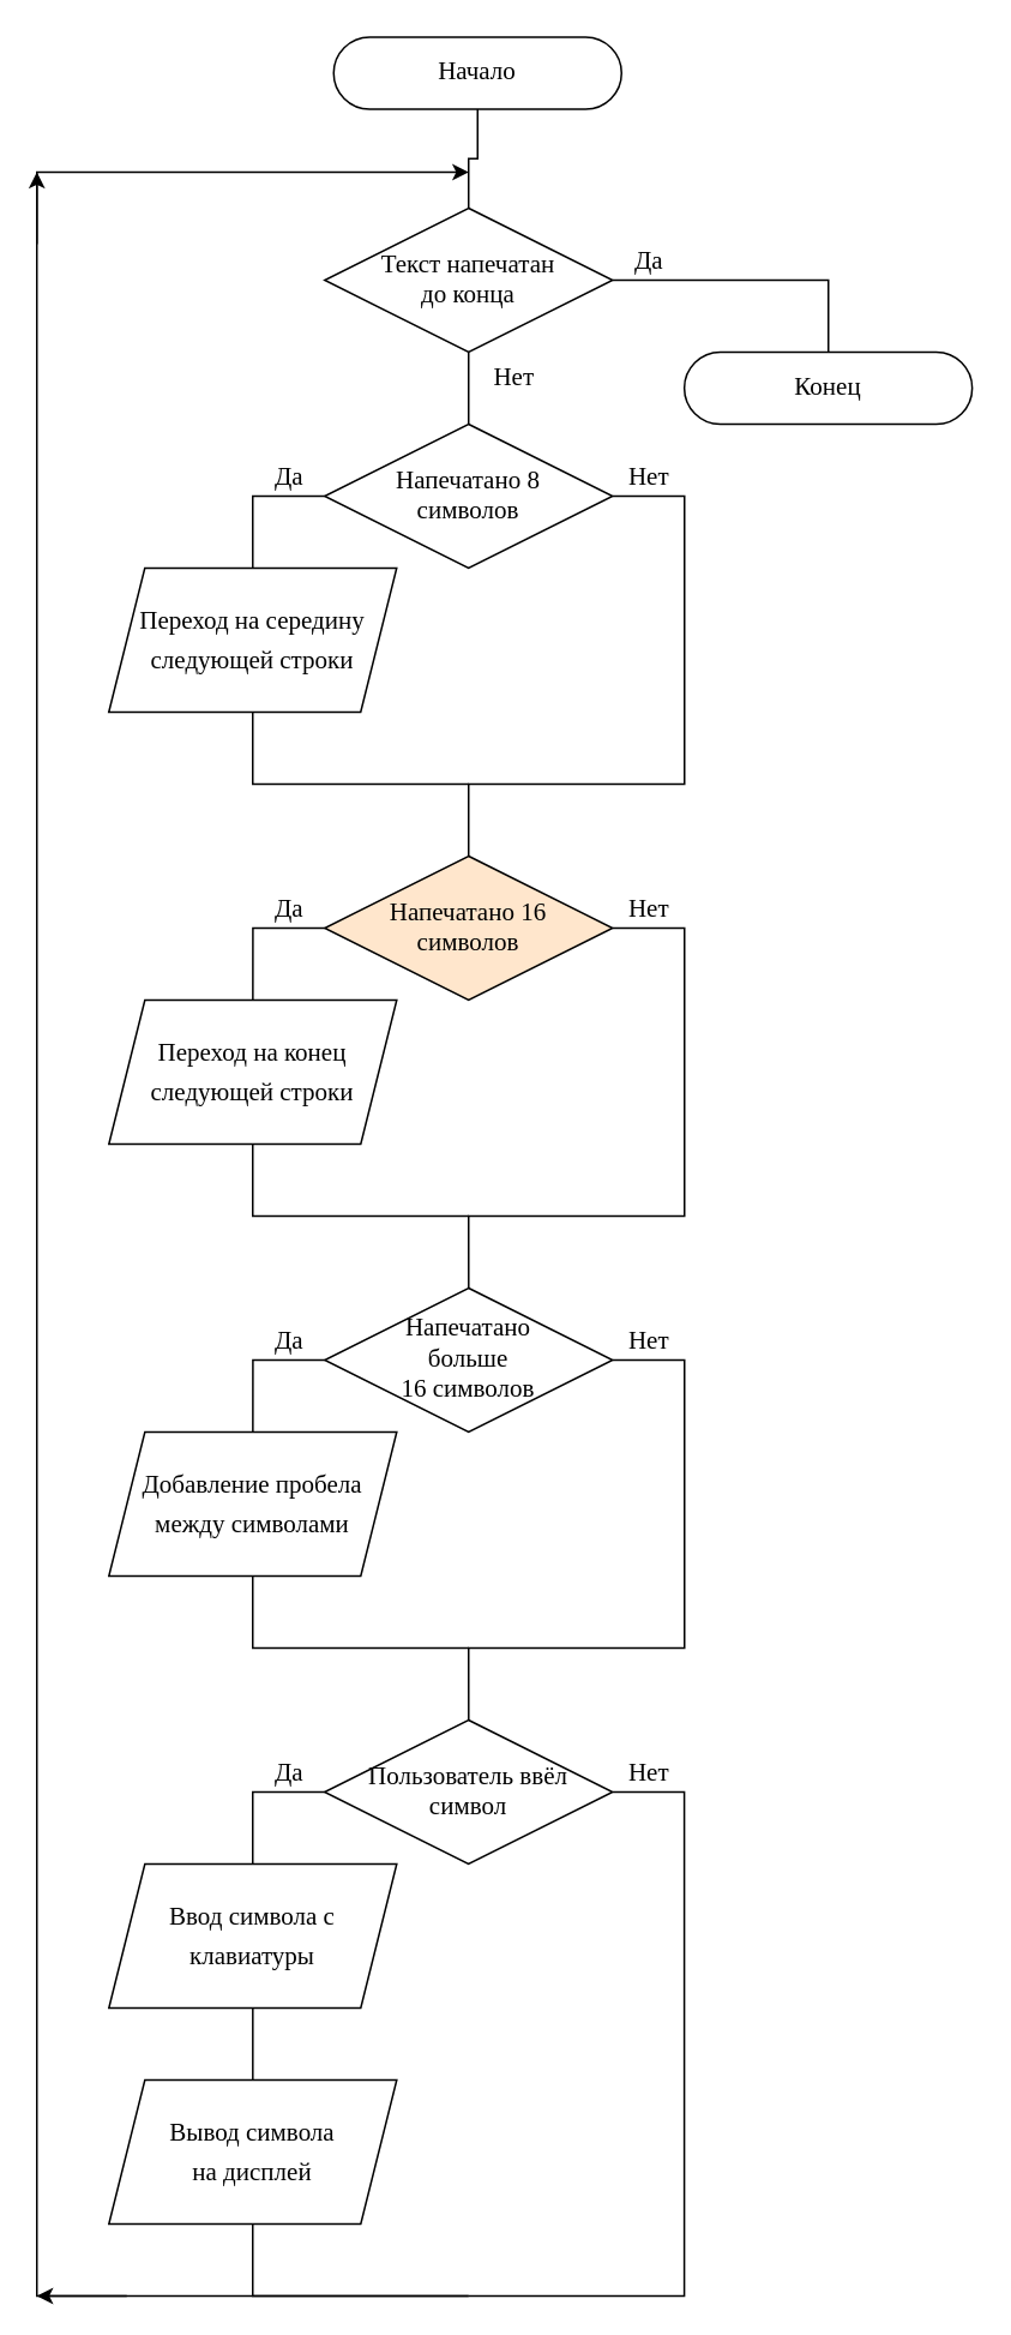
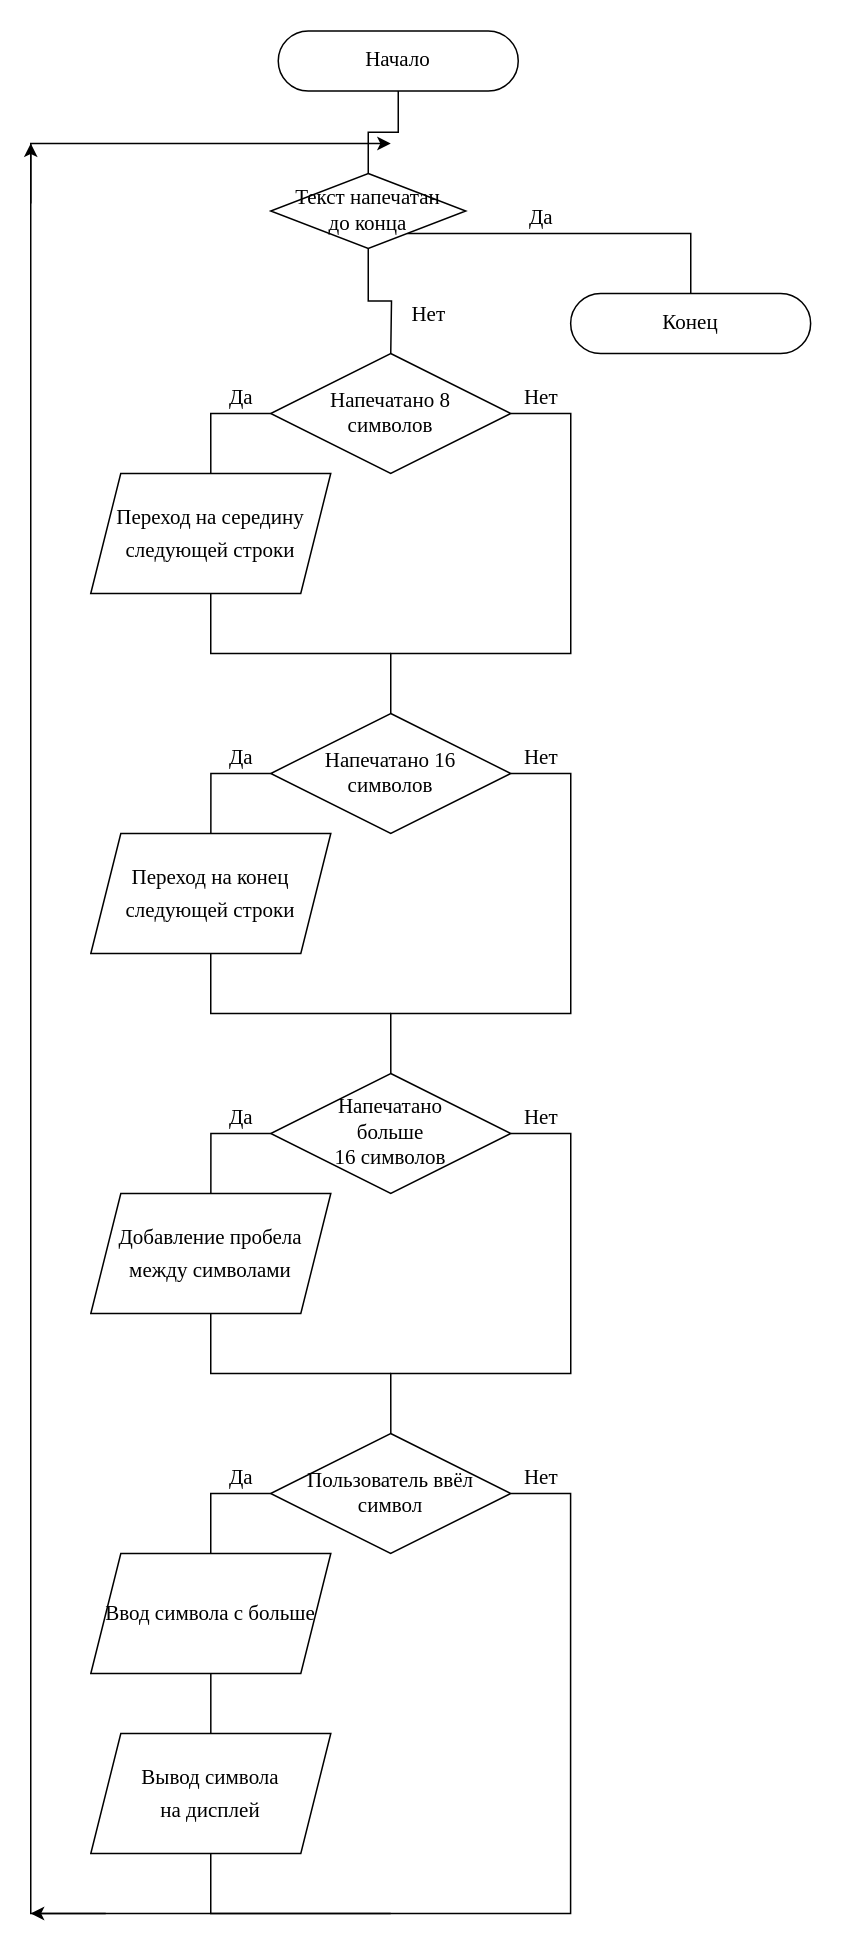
  <mxCell id="0" />
  <mxCell id="1" parent="0" />
  <mxCell id="2" value="" style="edgeStyle=orthogonalEdgeStyle;rounded=0;orthogonalLoop=1;jettySize=auto;html=1;endArrow=none;endFill=0;" edge="1" parent="1" source="3" target="6"><mxGeometry relative="1" as="geometry" /></mxCell>
  <mxCell id="3" value="Начало" style="rounded=1;whiteSpace=wrap;html=1;arcSize=50;fontFamily=Times New Roman;fontStyle=0;fontSize=14;" vertex="1" parent="1"><mxGeometry x="185" y="20" width="160" height="40" as="geometry" /></mxCell>
  <mxCell id="4" value="" style="edgeStyle=orthogonalEdgeStyle;rounded=0;orthogonalLoop=1;jettySize=auto;html=1;endArrow=none;endFill=0;" edge="1" source="6" parent="1"><mxGeometry relative="1" as="geometry"><mxPoint x="260" y="235" as="targetPoint" /></mxGeometry></mxCell>
  <mxCell id="5" style="edgeStyle=orthogonalEdgeStyle;rounded=0;orthogonalLoop=1;jettySize=auto;html=1;endArrow=none;endFill=0;" edge="1" source="6" parent="1" target="42"><mxGeometry relative="1" as="geometry"><mxPoint x="460" y="195" as="targetPoint" /><Array as="points"><mxPoint x="460" y="155" /></Array></mxGeometry></mxCell>
- <mxCell id="6" value="Текст напечатан&lt;br&gt;до конца" style="rhombus;whiteSpace=wrap;html=1;fontSize=14;fontFamily=Times New Roman;fontStyle=0" vertex="1" parent="1"><mxGeometry x="180" y="115" width="160" height="80" as="geometry" /></mxCell>
+ <mxCell id="6" value="Текст напечатан&lt;br&gt;до конца" style="rhombus;whiteSpace=wrap;html=1;fontSize=14;fontFamily=Times New Roman;fontStyle=0" vertex="1" parent="1"><mxGeometry x="180" y="115" width="130" height="50" as="geometry" /></mxCell>
  <mxCell id="7" style="edgeStyle=orthogonalEdgeStyle;rounded=0;orthogonalLoop=1;jettySize=auto;html=1;endArrow=classic;endFill=1;" edge="1" parent="1"><mxGeometry relative="1" as="geometry"><mxPoint x="260" y="95" as="targetPoint" /><Array as="points"><mxPoint x="20" y="1275" /><mxPoint x="20" y="95" /></Array><mxPoint x="260" y="1275" as="sourcePoint" /></mxGeometry></mxCell>
  <mxCell id="8" value="Нет" style="text;html=1;align=center;verticalAlign=middle;resizable=0;points=[];autosize=1;strokeColor=none;fillColor=none;fontSize=14;fontFamily=Times New Roman;" vertex="1" parent="1"><mxGeometry x="260" y="195" width="50" height="30" as="geometry" /></mxCell>
  <mxCell id="9" value="Да" style="text;html=1;align=center;verticalAlign=middle;resizable=0;points=[];autosize=1;strokeColor=none;fillColor=none;fontSize=14;fontFamily=Times New Roman;" vertex="1" parent="1"><mxGeometry x="340" y="130" width="40" height="30" as="geometry" /></mxCell>
  <mxCell id="10" style="edgeStyle=orthogonalEdgeStyle;rounded=0;jumpStyle=arc;jumpSize=6;orthogonalLoop=1;jettySize=auto;html=1;fontFamily=Times New Roman;fontSize=14;endArrow=none;endFill=0;" edge="1" source="12" parent="1"><mxGeometry relative="1" as="geometry"><mxPoint x="140.03" y="315" as="targetPoint" /><Array as="points"><mxPoint x="139.96" y="275" /></Array></mxGeometry></mxCell>
  <mxCell id="11" style="edgeStyle=orthogonalEdgeStyle;rounded=0;jumpStyle=arc;jumpSize=6;orthogonalLoop=1;jettySize=auto;html=1;fontFamily=Times New Roman;fontSize=14;endArrow=none;endFill=0;" edge="1" source="12" parent="1"><mxGeometry relative="1" as="geometry"><mxPoint x="260" y="475" as="targetPoint" /><Array as="points"><mxPoint x="380" y="275" /><mxPoint x="380" y="435" /><mxPoint x="260" y="435" /></Array></mxGeometry></mxCell>
  <mxCell id="12" value="Напечатано 8&lt;br&gt;символов" style="rhombus;whiteSpace=wrap;html=1;fontSize=14;fontFamily=Times New Roman;fontStyle=0" vertex="1" parent="1"><mxGeometry x="179.96" y="235" width="160" height="80" as="geometry" /></mxCell>
  <mxCell id="13" value="Нет" style="text;html=1;align=center;verticalAlign=middle;resizable=0;points=[];autosize=1;strokeColor=none;fillColor=none;fontSize=14;fontFamily=Times New Roman;" vertex="1" parent="1"><mxGeometry x="339.96" y="255" width="40" height="20" as="geometry" /></mxCell>
  <mxCell id="14" value="Да" style="text;html=1;align=center;verticalAlign=middle;resizable=0;points=[];autosize=1;strokeColor=none;fillColor=none;fontSize=14;fontFamily=Times New Roman;" vertex="1" parent="1"><mxGeometry x="144.96" y="255" width="30" height="20" as="geometry" /></mxCell>
  <mxCell id="15" style="edgeStyle=orthogonalEdgeStyle;rounded=0;orthogonalLoop=1;jettySize=auto;html=1;endArrow=none;endFill=0;" edge="1" parent="1" source="16"><mxGeometry relative="1" as="geometry"><mxPoint x="260" y="435" as="targetPoint" /><Array as="points"><mxPoint x="140" y="435" /></Array></mxGeometry></mxCell>
  <mxCell id="16" value="&lt;div style=&quot;line-height: 22px;&quot;&gt;Переход на середину следующей строки&lt;/div&gt;" style="shape=parallelogram;perimeter=parallelogramPerimeter;whiteSpace=wrap;html=1;fixedSize=1;fontFamily=Times New Roman;fontStyle=0;fontSize=14;" vertex="1" parent="1"><mxGeometry x="60" y="315" width="160" height="80" as="geometry" /></mxCell>
  <mxCell id="17" style="edgeStyle=orthogonalEdgeStyle;rounded=0;jumpStyle=arc;jumpSize=6;orthogonalLoop=1;jettySize=auto;html=1;fontFamily=Times New Roman;fontSize=14;endArrow=none;endFill=0;" edge="1" parent="1" source="19"><mxGeometry relative="1" as="geometry"><mxPoint x="140.07" y="555" as="targetPoint" /><Array as="points"><mxPoint x="140" y="515" /></Array></mxGeometry></mxCell>
  <mxCell id="18" style="edgeStyle=orthogonalEdgeStyle;rounded=0;jumpStyle=arc;jumpSize=6;orthogonalLoop=1;jettySize=auto;html=1;fontFamily=Times New Roman;fontSize=14;endArrow=none;endFill=0;" edge="1" parent="1" source="19"><mxGeometry relative="1" as="geometry"><mxPoint x="260.04" y="715" as="targetPoint" /><Array as="points"><mxPoint x="380.04" y="515" /><mxPoint x="380.04" y="675" /><mxPoint x="260.04" y="675" /></Array></mxGeometry></mxCell>
- <mxCell id="19" value="Напечатано 16&lt;br&gt;символов" style="rhombus;whiteSpace=wrap;html=1;fontSize=14;fontFamily=Times New Roman;fontStyle=0;fillColor=#ffe6cc;" vertex="1" parent="1"><mxGeometry x="180" y="475" width="160" height="80" as="geometry" /></mxCell>
+ <mxCell id="19" value="Напечатано 16&lt;br&gt;символов" style="rhombus;whiteSpace=wrap;html=1;fontSize=14;fontFamily=Times New Roman;fontStyle=0" vertex="1" parent="1"><mxGeometry x="180" y="475" width="160" height="80" as="geometry" /></mxCell>
  <mxCell id="20" value="Нет" style="text;html=1;align=center;verticalAlign=middle;resizable=0;points=[];autosize=1;strokeColor=none;fillColor=none;fontSize=14;fontFamily=Times New Roman;" vertex="1" parent="1"><mxGeometry x="340" y="495" width="40" height="20" as="geometry" /></mxCell>
  <mxCell id="21" value="Да" style="text;html=1;align=center;verticalAlign=middle;resizable=0;points=[];autosize=1;strokeColor=none;fillColor=none;fontSize=14;fontFamily=Times New Roman;" vertex="1" parent="1"><mxGeometry x="145" y="495" width="30" height="20" as="geometry" /></mxCell>
  <mxCell id="22" style="edgeStyle=orthogonalEdgeStyle;rounded=0;orthogonalLoop=1;jettySize=auto;html=1;endArrow=none;endFill=0;" edge="1" parent="1" source="23"><mxGeometry relative="1" as="geometry"><mxPoint x="260.04" y="675" as="targetPoint" /><Array as="points"><mxPoint x="140.04" y="675" /></Array></mxGeometry></mxCell>
  <mxCell id="23" value="&lt;div style=&quot;line-height: 22px;&quot;&gt;Переход на конец следующей строки&lt;/div&gt;" style="shape=parallelogram;perimeter=parallelogramPerimeter;whiteSpace=wrap;html=1;fixedSize=1;fontFamily=Times New Roman;fontStyle=0;fontSize=14;" vertex="1" parent="1"><mxGeometry x="60.04" y="555" width="160" height="80" as="geometry" /></mxCell>
  <mxCell id="24" style="edgeStyle=orthogonalEdgeStyle;rounded=0;jumpStyle=arc;jumpSize=6;orthogonalLoop=1;jettySize=auto;html=1;fontFamily=Times New Roman;fontSize=14;endArrow=none;endFill=0;" edge="1" parent="1" source="26"><mxGeometry relative="1" as="geometry"><mxPoint x="140.07" y="795" as="targetPoint" /><Array as="points"><mxPoint x="140" y="755" /></Array></mxGeometry></mxCell>
  <mxCell id="25" style="edgeStyle=orthogonalEdgeStyle;rounded=0;jumpStyle=arc;jumpSize=6;orthogonalLoop=1;jettySize=auto;html=1;fontFamily=Times New Roman;fontSize=14;endArrow=none;endFill=0;" edge="1" parent="1" source="26"><mxGeometry relative="1" as="geometry"><mxPoint x="260.04" y="955" as="targetPoint" /><Array as="points"><mxPoint x="380.04" y="755" /><mxPoint x="380.04" y="915" /><mxPoint x="260.04" y="915" /></Array></mxGeometry></mxCell>
  <mxCell id="26" value="Напечатано&lt;br&gt;больше&lt;br&gt;16 символов" style="rhombus;whiteSpace=wrap;html=1;fontSize=14;fontFamily=Times New Roman;fontStyle=0" vertex="1" parent="1"><mxGeometry x="180" y="715" width="160" height="80" as="geometry" /></mxCell>
  <mxCell id="27" value="Нет" style="text;html=1;align=center;verticalAlign=middle;resizable=0;points=[];autosize=1;strokeColor=none;fillColor=none;fontSize=14;fontFamily=Times New Roman;" vertex="1" parent="1"><mxGeometry x="340" y="735" width="40" height="20" as="geometry" /></mxCell>
  <mxCell id="28" value="Да" style="text;html=1;align=center;verticalAlign=middle;resizable=0;points=[];autosize=1;strokeColor=none;fillColor=none;fontSize=14;fontFamily=Times New Roman;" vertex="1" parent="1"><mxGeometry x="145" y="735" width="30" height="20" as="geometry" /></mxCell>
  <mxCell id="29" style="edgeStyle=orthogonalEdgeStyle;rounded=0;orthogonalLoop=1;jettySize=auto;html=1;endArrow=none;endFill=0;" edge="1" parent="1" source="30"><mxGeometry relative="1" as="geometry"><mxPoint x="260.04" y="915" as="targetPoint" /><Array as="points"><mxPoint x="140.04" y="915" /></Array></mxGeometry></mxCell>
  <mxCell id="30" value="&lt;div style=&quot;line-height: 22px;&quot;&gt;Добавление пробела между символами&lt;/div&gt;" style="shape=parallelogram;perimeter=parallelogramPerimeter;whiteSpace=wrap;html=1;fixedSize=1;fontFamily=Times New Roman;fontStyle=0;fontSize=14;" vertex="1" parent="1"><mxGeometry x="60.04" y="795" width="160" height="80" as="geometry" /></mxCell>
  <mxCell id="31" value="" style="endArrow=classic;html=1;rounded=0;" edge="1" parent="1"><mxGeometry width="50" height="50" relative="1" as="geometry"><mxPoint x="70" y="1275" as="sourcePoint" /><mxPoint x="20" y="1275" as="targetPoint" /></mxGeometry></mxCell>
  <mxCell id="32" value="" style="endArrow=classic;html=1;rounded=0;" edge="1" parent="1"><mxGeometry width="50" height="50" relative="1" as="geometry"><mxPoint x="20" y="135" as="sourcePoint" /><mxPoint x="20" y="95" as="targetPoint" /></mxGeometry></mxCell>
  <mxCell id="33" style="edgeStyle=orthogonalEdgeStyle;rounded=0;jumpStyle=arc;jumpSize=6;orthogonalLoop=1;jettySize=auto;html=1;fontFamily=Times New Roman;fontSize=14;endArrow=none;endFill=0;" edge="1" source="35" parent="1"><mxGeometry relative="1" as="geometry"><mxPoint x="140" y="1035" as="targetPoint" /><Array as="points"><mxPoint x="139.93" y="995" /></Array></mxGeometry></mxCell>
  <mxCell id="34" style="edgeStyle=orthogonalEdgeStyle;rounded=0;jumpStyle=arc;jumpSize=6;orthogonalLoop=1;jettySize=auto;html=1;fontFamily=Times New Roman;fontSize=14;endArrow=none;endFill=0;" edge="1" source="35" parent="1"><mxGeometry relative="1" as="geometry"><mxPoint x="260" y="1275" as="targetPoint" /><Array as="points"><mxPoint x="379.93" y="995" /></Array></mxGeometry></mxCell>
  <mxCell id="35" value="Пользователь ввёл&lt;br&gt;символ" style="rhombus;whiteSpace=wrap;html=1;fontSize=14;fontFamily=Times New Roman;fontStyle=0" vertex="1" parent="1"><mxGeometry x="179.93" y="955" width="160" height="80" as="geometry" /></mxCell>
  <mxCell id="36" value="Нет" style="text;html=1;align=center;verticalAlign=middle;resizable=0;points=[];autosize=1;strokeColor=none;fillColor=none;fontSize=14;fontFamily=Times New Roman;" vertex="1" parent="1"><mxGeometry x="339.93" y="975" width="40" height="20" as="geometry" /></mxCell>
  <mxCell id="37" value="Да" style="text;html=1;align=center;verticalAlign=middle;resizable=0;points=[];autosize=1;strokeColor=none;fillColor=none;fontSize=14;fontFamily=Times New Roman;" vertex="1" parent="1"><mxGeometry x="144.93" y="975" width="30" height="20" as="geometry" /></mxCell>
  <mxCell id="38" value="" style="edgeStyle=orthogonalEdgeStyle;rounded=0;orthogonalLoop=1;jettySize=auto;html=1;endArrow=none;endFill=0;" edge="1" parent="1" source="39" target="41"><mxGeometry relative="1" as="geometry" /></mxCell>
- <mxCell id="39" value="&lt;div style=&quot;line-height: 22px;&quot;&gt;Ввод символа с клавиатуры&lt;/div&gt;" style="shape=parallelogram;perimeter=parallelogramPerimeter;whiteSpace=wrap;html=1;fixedSize=1;fontFamily=Times New Roman;fontStyle=0;fontSize=14;" vertex="1" parent="1"><mxGeometry x="60.04" y="1035" width="160" height="80" as="geometry" /></mxCell>
+ <mxCell id="39" value="&lt;div style=&quot;line-height: 22px;&quot;&gt;Ввод символа с больше&lt;/div&gt;" style="shape=parallelogram;perimeter=parallelogramPerimeter;whiteSpace=wrap;html=1;fixedSize=1;fontFamily=Times New Roman;fontStyle=0;fontSize=14;" vertex="1" parent="1"><mxGeometry x="60.04" y="1035" width="160" height="80" as="geometry" /></mxCell>
  <mxCell id="40" style="edgeStyle=orthogonalEdgeStyle;rounded=0;orthogonalLoop=1;jettySize=auto;html=1;endArrow=none;endFill=0;" edge="1" parent="1" source="41"><mxGeometry relative="1" as="geometry"><mxPoint x="260" y="1275" as="targetPoint" /><Array as="points"><mxPoint x="140" y="1275" /><mxPoint x="200" y="1275" /></Array></mxGeometry></mxCell>
  <mxCell id="41" value="&lt;div style=&quot;line-height: 22px;&quot;&gt;Вывод символа&lt;/div&gt;&lt;div style=&quot;line-height: 22px;&quot;&gt;на дисплей&lt;/div&gt;" style="shape=parallelogram;perimeter=parallelogramPerimeter;whiteSpace=wrap;html=1;fixedSize=1;fontFamily=Times New Roman;fontStyle=0;fontSize=14;" vertex="1" parent="1"><mxGeometry x="60.04" y="1155" width="160" height="80" as="geometry" /></mxCell>
  <mxCell id="42" value="Конец" style="rounded=1;whiteSpace=wrap;html=1;arcSize=50;fontFamily=Times New Roman;fontStyle=0;fontSize=14;" vertex="1" parent="1"><mxGeometry x="379.93" y="195" width="160" height="40" as="geometry" /></mxCell>
